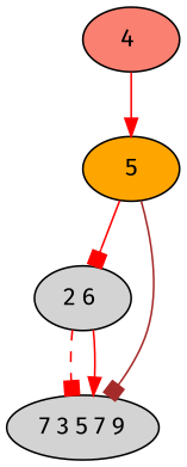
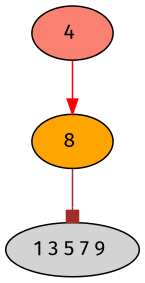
  digraph {
    fontname="Fira Sans"
    node [fillcolor=lightgrey fontname="Fira Sans" style=filled]
    edge [arrowhead=box color=red fontname="Fira Sans" style=solid]
    "4 " [fillcolor=salmon]
-   "8 " [fillcolor=orange label=5]
-   "2 6 "
-   "1 3 5 7 9 " [label="7 3 5 7 9"]
+   "8 " [fillcolor=orange]
+   "1 3 5 7 9 "
    "4 " -> "8 " [arrowhead=normal]
-   "8 " -> "2 6 "
    "8 " -> "1 3 5 7 9 " [color=brown]
-   "2 6 " -> "1 3 5 7 9 " [style=dashed]
-   "2 6 " -> "1 3 5 7 9 " [arrowhead=normal]
  }
